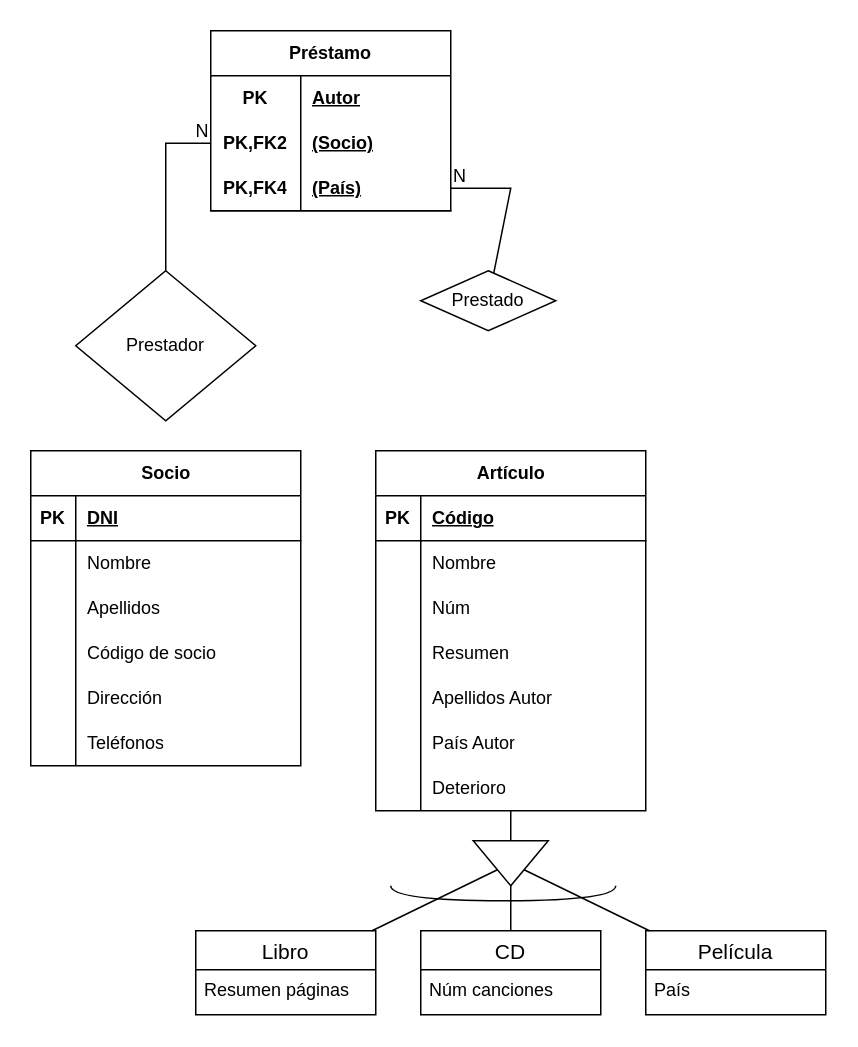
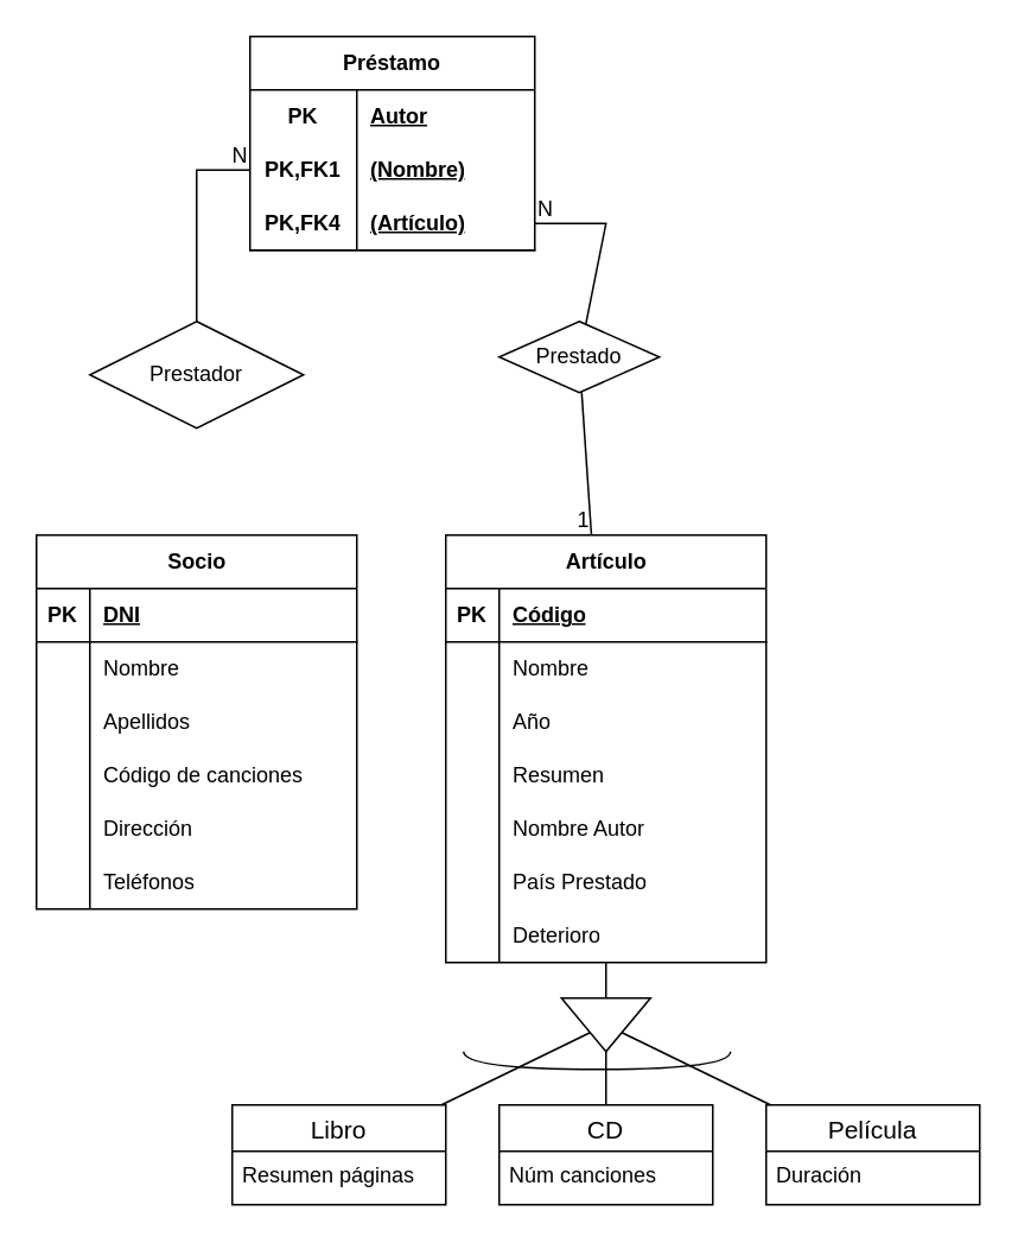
  <mxCell id="0" />
  <mxCell id="1" parent="0" />
  <mxCell id="2" value="Socio" style="shape=table;startSize=30;container=1;collapsible=1;childLayout=tableLayout;fixedRows=1;rowLines=0;fontStyle=1;align=center;resizeLast=1;html=1;" parent="1" vertex="1"><mxGeometry x="20" y="300" width="180" height="210" as="geometry" /></mxCell>
  <mxCell id="3" value="" style="shape=tableRow;horizontal=0;startSize=0;swimlaneHead=0;swimlaneBody=0;fillColor=none;collapsible=0;dropTarget=0;points=[[0,0.5],[1,0.5]];portConstraint=eastwest;top=0;left=0;right=0;bottom=1;" parent="2" vertex="1"><mxGeometry y="30" width="180" height="30" as="geometry" /></mxCell>
  <mxCell id="4" value="PK" style="shape=partialRectangle;connectable=0;fillColor=none;top=0;left=0;bottom=0;right=0;fontStyle=1;overflow=hidden;whiteSpace=wrap;html=1;" parent="3" vertex="1"><mxGeometry width="30" height="30" as="geometry"><mxRectangle width="30" height="30" as="alternateBounds" /></mxGeometry></mxCell>
  <mxCell id="5" value="DNI" style="shape=partialRectangle;connectable=0;fillColor=none;top=0;left=0;bottom=0;right=0;align=left;spacingLeft=6;fontStyle=5;overflow=hidden;whiteSpace=wrap;html=1;" parent="3" vertex="1"><mxGeometry x="30" width="150" height="30" as="geometry"><mxRectangle width="150" height="30" as="alternateBounds" /></mxGeometry></mxCell>
  <mxCell id="6" value="" style="shape=tableRow;horizontal=0;startSize=0;swimlaneHead=0;swimlaneBody=0;fillColor=none;collapsible=0;dropTarget=0;points=[[0,0.5],[1,0.5]];portConstraint=eastwest;top=0;left=0;right=0;bottom=0;" parent="2" vertex="1"><mxGeometry y="60" width="180" height="30" as="geometry" /></mxCell>
  <mxCell id="7" value="" style="shape=partialRectangle;connectable=0;fillColor=none;top=0;left=0;bottom=0;right=0;editable=1;overflow=hidden;whiteSpace=wrap;html=1;" parent="6" vertex="1"><mxGeometry width="30" height="30" as="geometry"><mxRectangle width="30" height="30" as="alternateBounds" /></mxGeometry></mxCell>
  <mxCell id="8" value="Nombre" style="shape=partialRectangle;connectable=0;fillColor=none;top=0;left=0;bottom=0;right=0;align=left;spacingLeft=6;overflow=hidden;whiteSpace=wrap;html=1;" parent="6" vertex="1"><mxGeometry x="30" width="150" height="30" as="geometry"><mxRectangle width="150" height="30" as="alternateBounds" /></mxGeometry></mxCell>
  <mxCell id="9" value="" style="shape=tableRow;horizontal=0;startSize=0;swimlaneHead=0;swimlaneBody=0;fillColor=none;collapsible=0;dropTarget=0;points=[[0,0.5],[1,0.5]];portConstraint=eastwest;top=0;left=0;right=0;bottom=0;" parent="2" vertex="1"><mxGeometry y="90" width="180" height="30" as="geometry" /></mxCell>
  <mxCell id="10" value="" style="shape=partialRectangle;connectable=0;fillColor=none;top=0;left=0;bottom=0;right=0;editable=1;overflow=hidden;whiteSpace=wrap;html=1;" parent="9" vertex="1"><mxGeometry width="30" height="30" as="geometry"><mxRectangle width="30" height="30" as="alternateBounds" /></mxGeometry></mxCell>
  <mxCell id="11" value="Apellidos" style="shape=partialRectangle;connectable=0;fillColor=none;top=0;left=0;bottom=0;right=0;align=left;spacingLeft=6;overflow=hidden;whiteSpace=wrap;html=1;" parent="9" vertex="1"><mxGeometry x="30" width="150" height="30" as="geometry"><mxRectangle width="150" height="30" as="alternateBounds" /></mxGeometry></mxCell>
  <mxCell id="12" value="" style="shape=tableRow;horizontal=0;startSize=0;swimlaneHead=0;swimlaneBody=0;fillColor=none;collapsible=0;dropTarget=0;points=[[0,0.5],[1,0.5]];portConstraint=eastwest;top=0;left=0;right=0;bottom=0;" parent="2" vertex="1"><mxGeometry y="120" width="180" height="30" as="geometry" /></mxCell>
  <mxCell id="13" value="" style="shape=partialRectangle;connectable=0;fillColor=none;top=0;left=0;bottom=0;right=0;editable=1;overflow=hidden;whiteSpace=wrap;html=1;" parent="12" vertex="1"><mxGeometry width="30" height="30" as="geometry"><mxRectangle width="30" height="30" as="alternateBounds" /></mxGeometry></mxCell>
- <mxCell id="14" value="Código de socio" style="shape=partialRectangle;connectable=0;fillColor=none;top=0;left=0;bottom=0;right=0;align=left;spacingLeft=6;overflow=hidden;whiteSpace=wrap;html=1;" parent="12" vertex="1"><mxGeometry x="30" width="150" height="30" as="geometry"><mxRectangle width="150" height="30" as="alternateBounds" /></mxGeometry></mxCell>
+ <mxCell id="14" value="Código de canciones" style="shape=partialRectangle;connectable=0;fillColor=none;top=0;left=0;bottom=0;right=0;align=left;spacingLeft=6;overflow=hidden;whiteSpace=wrap;html=1;" parent="12" vertex="1"><mxGeometry x="30" width="150" height="30" as="geometry"><mxRectangle width="150" height="30" as="alternateBounds" /></mxGeometry></mxCell>
  <mxCell id="15" value="" style="shape=tableRow;horizontal=0;startSize=0;swimlaneHead=0;swimlaneBody=0;fillColor=none;collapsible=0;dropTarget=0;points=[[0,0.5],[1,0.5]];portConstraint=eastwest;top=0;left=0;right=0;bottom=0;" parent="2" vertex="1"><mxGeometry y="150" width="180" height="30" as="geometry" /></mxCell>
  <mxCell id="16" value="" style="shape=partialRectangle;connectable=0;fillColor=none;top=0;left=0;bottom=0;right=0;editable=1;overflow=hidden;whiteSpace=wrap;html=1;" parent="15" vertex="1"><mxGeometry width="30" height="30" as="geometry"><mxRectangle width="30" height="30" as="alternateBounds" /></mxGeometry></mxCell>
  <mxCell id="17" value="Dirección" style="shape=partialRectangle;connectable=0;fillColor=none;top=0;left=0;bottom=0;right=0;align=left;spacingLeft=6;overflow=hidden;whiteSpace=wrap;html=1;" parent="15" vertex="1"><mxGeometry x="30" width="150" height="30" as="geometry"><mxRectangle width="150" height="30" as="alternateBounds" /></mxGeometry></mxCell>
  <mxCell id="18" value="" style="shape=tableRow;horizontal=0;startSize=0;swimlaneHead=0;swimlaneBody=0;fillColor=none;collapsible=0;dropTarget=0;points=[[0,0.5],[1,0.5]];portConstraint=eastwest;top=0;left=0;right=0;bottom=0;" parent="2" vertex="1"><mxGeometry y="180" width="180" height="30" as="geometry" /></mxCell>
  <mxCell id="19" value="" style="shape=partialRectangle;connectable=0;fillColor=none;top=0;left=0;bottom=0;right=0;editable=1;overflow=hidden;whiteSpace=wrap;html=1;" parent="18" vertex="1"><mxGeometry width="30" height="30" as="geometry"><mxRectangle width="30" height="30" as="alternateBounds" /></mxGeometry></mxCell>
  <mxCell id="20" value="Teléfonos" style="shape=partialRectangle;connectable=0;fillColor=none;top=0;left=0;bottom=0;right=0;align=left;spacingLeft=6;overflow=hidden;whiteSpace=wrap;html=1;" parent="18" vertex="1"><mxGeometry x="30" width="150" height="30" as="geometry"><mxRectangle width="150" height="30" as="alternateBounds" /></mxGeometry></mxCell>
  <mxCell id="21" value="Artículo" style="shape=table;startSize=30;container=1;collapsible=1;childLayout=tableLayout;fixedRows=1;rowLines=0;fontStyle=1;align=center;resizeLast=1;html=1;" parent="1" vertex="1"><mxGeometry x="250" y="300" width="180" height="240" as="geometry" /></mxCell>
  <mxCell id="22" value="" style="shape=tableRow;horizontal=0;startSize=0;swimlaneHead=0;swimlaneBody=0;fillColor=none;collapsible=0;dropTarget=0;points=[[0,0.5],[1,0.5]];portConstraint=eastwest;top=0;left=0;right=0;bottom=1;" parent="21" vertex="1"><mxGeometry y="30" width="180" height="30" as="geometry" /></mxCell>
  <mxCell id="23" value="PK" style="shape=partialRectangle;connectable=0;fillColor=none;top=0;left=0;bottom=0;right=0;fontStyle=1;overflow=hidden;whiteSpace=wrap;html=1;" parent="22" vertex="1"><mxGeometry width="30" height="30" as="geometry"><mxRectangle width="30" height="30" as="alternateBounds" /></mxGeometry></mxCell>
  <mxCell id="24" value="Código" style="shape=partialRectangle;connectable=0;fillColor=none;top=0;left=0;bottom=0;right=0;align=left;spacingLeft=6;fontStyle=5;overflow=hidden;whiteSpace=wrap;html=1;" parent="22" vertex="1"><mxGeometry x="30" width="150" height="30" as="geometry"><mxRectangle width="150" height="30" as="alternateBounds" /></mxGeometry></mxCell>
  <mxCell id="25" value="" style="shape=tableRow;horizontal=0;startSize=0;swimlaneHead=0;swimlaneBody=0;fillColor=none;collapsible=0;dropTarget=0;points=[[0,0.5],[1,0.5]];portConstraint=eastwest;top=0;left=0;right=0;bottom=0;" parent="21" vertex="1"><mxGeometry y="60" width="180" height="30" as="geometry" /></mxCell>
  <mxCell id="26" value="" style="shape=partialRectangle;connectable=0;fillColor=none;top=0;left=0;bottom=0;right=0;editable=1;overflow=hidden;whiteSpace=wrap;html=1;" parent="25" vertex="1"><mxGeometry width="30" height="30" as="geometry"><mxRectangle width="30" height="30" as="alternateBounds" /></mxGeometry></mxCell>
  <mxCell id="27" value="Nombre" style="shape=partialRectangle;connectable=0;fillColor=none;top=0;left=0;bottom=0;right=0;align=left;spacingLeft=6;overflow=hidden;whiteSpace=wrap;html=1;" parent="25" vertex="1"><mxGeometry x="30" width="150" height="30" as="geometry"><mxRectangle width="150" height="30" as="alternateBounds" /></mxGeometry></mxCell>
  <mxCell id="28" value="" style="shape=tableRow;horizontal=0;startSize=0;swimlaneHead=0;swimlaneBody=0;fillColor=none;collapsible=0;dropTarget=0;points=[[0,0.5],[1,0.5]];portConstraint=eastwest;top=0;left=0;right=0;bottom=0;" parent="21" vertex="1"><mxGeometry y="90" width="180" height="30" as="geometry" /></mxCell>
  <mxCell id="29" value="" style="shape=partialRectangle;connectable=0;fillColor=none;top=0;left=0;bottom=0;right=0;editable=1;overflow=hidden;whiteSpace=wrap;html=1;" parent="28" vertex="1"><mxGeometry width="30" height="30" as="geometry"><mxRectangle width="30" height="30" as="alternateBounds" /></mxGeometry></mxCell>
- <mxCell id="30" value="Núm" style="shape=partialRectangle;connectable=0;fillColor=none;top=0;left=0;bottom=0;right=0;align=left;spacingLeft=6;overflow=hidden;whiteSpace=wrap;html=1;" parent="28" vertex="1"><mxGeometry x="30" width="150" height="30" as="geometry"><mxRectangle width="150" height="30" as="alternateBounds" /></mxGeometry></mxCell>
+ <mxCell id="30" value="Año" style="shape=partialRectangle;connectable=0;fillColor=none;top=0;left=0;bottom=0;right=0;align=left;spacingLeft=6;overflow=hidden;whiteSpace=wrap;html=1;" parent="28" vertex="1"><mxGeometry x="30" width="150" height="30" as="geometry"><mxRectangle width="150" height="30" as="alternateBounds" /></mxGeometry></mxCell>
  <mxCell id="31" value="" style="shape=tableRow;horizontal=0;startSize=0;swimlaneHead=0;swimlaneBody=0;fillColor=none;collapsible=0;dropTarget=0;points=[[0,0.5],[1,0.5]];portConstraint=eastwest;top=0;left=0;right=0;bottom=0;" parent="21" vertex="1"><mxGeometry y="120" width="180" height="30" as="geometry" /></mxCell>
  <mxCell id="32" value="" style="shape=partialRectangle;connectable=0;fillColor=none;top=0;left=0;bottom=0;right=0;editable=1;overflow=hidden;whiteSpace=wrap;html=1;" parent="31" vertex="1"><mxGeometry width="30" height="30" as="geometry"><mxRectangle width="30" height="30" as="alternateBounds" /></mxGeometry></mxCell>
  <mxCell id="33" value="Resumen" style="shape=partialRectangle;connectable=0;fillColor=none;top=0;left=0;bottom=0;right=0;align=left;spacingLeft=6;overflow=hidden;whiteSpace=wrap;html=1;" parent="31" vertex="1"><mxGeometry x="30" width="150" height="30" as="geometry"><mxRectangle width="150" height="30" as="alternateBounds" /></mxGeometry></mxCell>
  <mxCell id="34" value="" style="shape=tableRow;horizontal=0;startSize=0;swimlaneHead=0;swimlaneBody=0;fillColor=none;collapsible=0;dropTarget=0;points=[[0,0.5],[1,0.5]];portConstraint=eastwest;top=0;left=0;right=0;bottom=0;" parent="21" vertex="1"><mxGeometry y="150" width="180" height="30" as="geometry" /></mxCell>
  <mxCell id="35" value="" style="shape=partialRectangle;connectable=0;fillColor=none;top=0;left=0;bottom=0;right=0;editable=1;overflow=hidden;whiteSpace=wrap;html=1;" parent="34" vertex="1"><mxGeometry width="30" height="30" as="geometry"><mxRectangle width="30" height="30" as="alternateBounds" /></mxGeometry></mxCell>
- <mxCell id="36" value="Apellidos Autor" style="shape=partialRectangle;connectable=0;fillColor=none;top=0;left=0;bottom=0;right=0;align=left;spacingLeft=6;overflow=hidden;whiteSpace=wrap;html=1;" parent="34" vertex="1"><mxGeometry x="30" width="150" height="30" as="geometry"><mxRectangle width="150" height="30" as="alternateBounds" /></mxGeometry></mxCell>
+ <mxCell id="36" value="Nombre Autor" style="shape=partialRectangle;connectable=0;fillColor=none;top=0;left=0;bottom=0;right=0;align=left;spacingLeft=6;overflow=hidden;whiteSpace=wrap;html=1;" parent="34" vertex="1"><mxGeometry x="30" width="150" height="30" as="geometry"><mxRectangle width="150" height="30" as="alternateBounds" /></mxGeometry></mxCell>
  <mxCell id="37" value="" style="shape=tableRow;horizontal=0;startSize=0;swimlaneHead=0;swimlaneBody=0;fillColor=none;collapsible=0;dropTarget=0;points=[[0,0.5],[1,0.5]];portConstraint=eastwest;top=0;left=0;right=0;bottom=0;" parent="21" vertex="1"><mxGeometry y="180" width="180" height="30" as="geometry" /></mxCell>
  <mxCell id="38" value="" style="shape=partialRectangle;connectable=0;fillColor=none;top=0;left=0;bottom=0;right=0;editable=1;overflow=hidden;whiteSpace=wrap;html=1;" parent="37" vertex="1"><mxGeometry width="30" height="30" as="geometry"><mxRectangle width="30" height="30" as="alternateBounds" /></mxGeometry></mxCell>
- <mxCell id="39" value="País Autor" style="shape=partialRectangle;connectable=0;fillColor=none;top=0;left=0;bottom=0;right=0;align=left;spacingLeft=6;overflow=hidden;whiteSpace=wrap;html=1;" parent="37" vertex="1"><mxGeometry x="30" width="150" height="30" as="geometry"><mxRectangle width="150" height="30" as="alternateBounds" /></mxGeometry></mxCell>
+ <mxCell id="39" value="País Prestado" style="shape=partialRectangle;connectable=0;fillColor=none;top=0;left=0;bottom=0;right=0;align=left;spacingLeft=6;overflow=hidden;whiteSpace=wrap;html=1;" parent="37" vertex="1"><mxGeometry x="30" width="150" height="30" as="geometry"><mxRectangle width="150" height="30" as="alternateBounds" /></mxGeometry></mxCell>
  <mxCell id="40" value="" style="shape=tableRow;horizontal=0;startSize=0;swimlaneHead=0;swimlaneBody=0;fillColor=none;collapsible=0;dropTarget=0;points=[[0,0.5],[1,0.5]];portConstraint=eastwest;top=0;left=0;right=0;bottom=0;" parent="21" vertex="1"><mxGeometry y="210" width="180" height="30" as="geometry" /></mxCell>
  <mxCell id="41" value="" style="shape=partialRectangle;connectable=0;fillColor=none;top=0;left=0;bottom=0;right=0;editable=1;overflow=hidden;whiteSpace=wrap;html=1;" parent="40" vertex="1"><mxGeometry width="30" height="30" as="geometry"><mxRectangle width="30" height="30" as="alternateBounds" /></mxGeometry></mxCell>
  <mxCell id="42" value="Deterioro" style="shape=partialRectangle;connectable=0;fillColor=none;top=0;left=0;bottom=0;right=0;align=left;spacingLeft=6;overflow=hidden;whiteSpace=wrap;html=1;" parent="40" vertex="1"><mxGeometry x="30" width="150" height="30" as="geometry"><mxRectangle width="150" height="30" as="alternateBounds" /></mxGeometry></mxCell>
  <mxCell id="43" value="Libro" style="swimlane;fontStyle=0;childLayout=stackLayout;horizontal=1;startSize=26;horizontalStack=0;resizeParent=1;resizeParentMax=0;resizeLast=0;collapsible=1;marginBottom=0;align=center;fontSize=14;" parent="1" vertex="1"><mxGeometry x="130" y="620" width="120" height="56" as="geometry" /></mxCell>
  <mxCell id="44" value="Resumen páginas" style="text;strokeColor=none;fillColor=none;spacingLeft=4;spacingRight=4;overflow=hidden;rotatable=0;points=[[0,0.5],[1,0.5]];portConstraint=eastwest;fontSize=12;whiteSpace=wrap;html=1;" parent="43" vertex="1"><mxGeometry y="26" width="120" height="30" as="geometry" /></mxCell>
  <mxCell id="45" value="CD" style="swimlane;fontStyle=0;childLayout=stackLayout;horizontal=1;startSize=26;horizontalStack=0;resizeParent=1;resizeParentMax=0;resizeLast=0;collapsible=1;marginBottom=0;align=center;fontSize=14;" parent="1" vertex="1"><mxGeometry x="280" y="620" width="120" height="56" as="geometry" /></mxCell>
  <mxCell id="46" value="Núm canciones" style="text;strokeColor=none;fillColor=none;spacingLeft=4;spacingRight=4;overflow=hidden;rotatable=0;points=[[0,0.5],[1,0.5]];portConstraint=eastwest;fontSize=12;whiteSpace=wrap;html=1;" parent="45" vertex="1"><mxGeometry y="26" width="120" height="30" as="geometry" /></mxCell>
  <mxCell id="47" value="Película" style="swimlane;fontStyle=0;childLayout=stackLayout;horizontal=1;startSize=26;horizontalStack=0;resizeParent=1;resizeParentMax=0;resizeLast=0;collapsible=1;marginBottom=0;align=center;fontSize=14;" parent="1" vertex="1"><mxGeometry x="430" y="620" width="120" height="56" as="geometry" /></mxCell>
- <mxCell id="48" value="País" style="text;strokeColor=none;fillColor=none;spacingLeft=4;spacingRight=4;overflow=hidden;rotatable=0;points=[[0,0.5],[1,0.5]];portConstraint=eastwest;fontSize=12;whiteSpace=wrap;html=1;" parent="47" vertex="1"><mxGeometry y="26" width="120" height="30" as="geometry" /></mxCell>
+ <mxCell id="48" value="Duración" style="text;strokeColor=none;fillColor=none;spacingLeft=4;spacingRight=4;overflow=hidden;rotatable=0;points=[[0,0.5],[1,0.5]];portConstraint=eastwest;fontSize=12;whiteSpace=wrap;html=1;" parent="47" vertex="1"><mxGeometry y="26" width="120" height="30" as="geometry" /></mxCell>
  <mxCell id="49" value="" style="triangle;whiteSpace=wrap;html=1;rotation=90;" parent="1" vertex="1"><mxGeometry x="325" y="550" width="30" height="50" as="geometry" /></mxCell>
  <mxCell id="50" value="" style="endArrow=none;html=1;rounded=0;" parent="1" source="49" target="21" edge="1"><mxGeometry width="50" height="50" relative="1" as="geometry"><mxPoint x="150" y="640" as="sourcePoint" /><mxPoint x="200" y="590" as="targetPoint" /></mxGeometry></mxCell>
  <mxCell id="51" value="" style="endArrow=none;html=1;rounded=0;" parent="1" source="43" target="49" edge="1"><mxGeometry width="50" height="50" relative="1" as="geometry"><mxPoint x="190" y="630" as="sourcePoint" /><mxPoint x="240" y="580" as="targetPoint" /></mxGeometry></mxCell>
  <mxCell id="52" value="" style="endArrow=none;html=1;rounded=0;" parent="1" source="49" target="45" edge="1"><mxGeometry width="50" height="50" relative="1" as="geometry"><mxPoint x="150" y="620" as="sourcePoint" /><mxPoint x="200" y="570" as="targetPoint" /></mxGeometry></mxCell>
  <mxCell id="53" value="" style="endArrow=none;html=1;rounded=0;" parent="1" source="49" target="47" edge="1"><mxGeometry width="50" height="50" relative="1" as="geometry"><mxPoint x="450" y="580" as="sourcePoint" /><mxPoint x="500" y="530" as="targetPoint" /></mxGeometry></mxCell>
  <mxCell id="54" value="" style="shape=requiredInterface;html=1;verticalLabelPosition=bottom;sketch=0;rotation=90;" parent="1" vertex="1"><mxGeometry x="330" y="520" width="10" height="150" as="geometry" /></mxCell>
  <mxCell id="55" value="Préstamo" style="shape=table;startSize=30;container=1;collapsible=1;childLayout=tableLayout;fixedRows=1;rowLines=0;fontStyle=1;align=center;resizeLast=1;html=1;whiteSpace=wrap;" parent="1" vertex="1"><mxGeometry x="140" y="20" width="160" height="120" as="geometry" /></mxCell>
  <mxCell id="56" value="" style="shape=tableRow;horizontal=0;startSize=0;swimlaneHead=0;swimlaneBody=0;fillColor=none;collapsible=0;dropTarget=0;points=[[0,0.5],[1,0.5]];portConstraint=eastwest;top=0;left=0;right=0;bottom=0;html=1;" parent="55" vertex="1"><mxGeometry y="30" width="160" height="30" as="geometry" /></mxCell>
  <mxCell id="57" value="PK" style="shape=partialRectangle;connectable=0;fillColor=none;top=0;left=0;bottom=0;right=0;fontStyle=1;overflow=hidden;html=1;whiteSpace=wrap;" parent="56" vertex="1"><mxGeometry width="60" height="30" as="geometry"><mxRectangle width="60" height="30" as="alternateBounds" /></mxGeometry></mxCell>
  <mxCell id="58" value="Autor" style="shape=partialRectangle;connectable=0;fillColor=none;top=0;left=0;bottom=0;right=0;align=left;spacingLeft=6;fontStyle=5;overflow=hidden;html=1;whiteSpace=wrap;" parent="56" vertex="1"><mxGeometry x="60" width="100" height="30" as="geometry"><mxRectangle width="100" height="30" as="alternateBounds" /></mxGeometry></mxCell>
  <mxCell id="59" value="" style="shape=tableRow;horizontal=0;startSize=0;swimlaneHead=0;swimlaneBody=0;fillColor=none;collapsible=0;dropTarget=0;points=[[0,0.5],[1,0.5]];portConstraint=eastwest;top=0;left=0;right=0;bottom=0;html=1;" parent="55" vertex="1"><mxGeometry y="60" width="160" height="30" as="geometry" /></mxCell>
- <mxCell id="60" value="PK,FK2" style="shape=partialRectangle;connectable=0;fillColor=none;top=0;left=0;bottom=0;right=0;fontStyle=1;overflow=hidden;html=1;whiteSpace=wrap;" parent="59" vertex="1"><mxGeometry width="60" height="30" as="geometry"><mxRectangle width="60" height="30" as="alternateBounds" /></mxGeometry></mxCell>
- <mxCell id="61" value="(Socio)" style="shape=partialRectangle;connectable=0;fillColor=none;top=0;left=0;bottom=0;right=0;align=left;spacingLeft=6;fontStyle=5;overflow=hidden;html=1;whiteSpace=wrap;" parent="59" vertex="1"><mxGeometry x="60" width="100" height="30" as="geometry"><mxRectangle width="100" height="30" as="alternateBounds" /></mxGeometry></mxCell>
+ <mxCell id="60" value="PK,FK1" style="shape=partialRectangle;connectable=0;fillColor=none;top=0;left=0;bottom=0;right=0;fontStyle=1;overflow=hidden;html=1;whiteSpace=wrap;" parent="59" vertex="1"><mxGeometry width="60" height="30" as="geometry"><mxRectangle width="60" height="30" as="alternateBounds" /></mxGeometry></mxCell>
+ <mxCell id="61" value="(Nombre)" style="shape=partialRectangle;connectable=0;fillColor=none;top=0;left=0;bottom=0;right=0;align=left;spacingLeft=6;fontStyle=5;overflow=hidden;html=1;whiteSpace=wrap;" parent="59" vertex="1"><mxGeometry x="60" width="100" height="30" as="geometry"><mxRectangle width="100" height="30" as="alternateBounds" /></mxGeometry></mxCell>
  <mxCell id="62" value="" style="shape=tableRow;horizontal=0;startSize=0;swimlaneHead=0;swimlaneBody=0;fillColor=none;collapsible=0;dropTarget=0;points=[[0,0.5],[1,0.5]];portConstraint=eastwest;top=0;left=0;right=0;bottom=1;html=1;" parent="55" vertex="1"><mxGeometry y="90" width="160" height="30" as="geometry" /></mxCell>
  <mxCell id="63" value="PK,FK4" style="shape=partialRectangle;connectable=0;fillColor=none;top=0;left=0;bottom=0;right=0;fontStyle=1;overflow=hidden;html=1;whiteSpace=wrap;" parent="62" vertex="1"><mxGeometry width="60" height="30" as="geometry"><mxRectangle width="60" height="30" as="alternateBounds" /></mxGeometry></mxCell>
- <mxCell id="64" value="(País)" style="shape=partialRectangle;connectable=0;fillColor=none;top=0;left=0;bottom=0;right=0;align=left;spacingLeft=6;fontStyle=5;overflow=hidden;html=1;whiteSpace=wrap;" parent="62" vertex="1"><mxGeometry x="60" width="100" height="30" as="geometry"><mxRectangle width="100" height="30" as="alternateBounds" /></mxGeometry></mxCell>
- <mxCell id="65" value="Prestador" style="shape=rhombus;perimeter=rhombusPerimeter;whiteSpace=wrap;html=1;align=center;" parent="1" vertex="1"><mxGeometry x="50" y="180" width="120" height="100" as="geometry" /></mxCell>
+ <mxCell id="64" value="(Artículo)" style="shape=partialRectangle;connectable=0;fillColor=none;top=0;left=0;bottom=0;right=0;align=left;spacingLeft=6;fontStyle=5;overflow=hidden;html=1;whiteSpace=wrap;" parent="62" vertex="1"><mxGeometry x="60" width="100" height="30" as="geometry"><mxRectangle width="100" height="30" as="alternateBounds" /></mxGeometry></mxCell>
+ <mxCell id="65" value="Prestador" style="shape=rhombus;perimeter=rhombusPerimeter;whiteSpace=wrap;html=1;align=center;" parent="1" vertex="1"><mxGeometry x="50" y="180" width="120" height="60" as="geometry" /></mxCell>
  <mxCell id="66" value="Prestado" style="shape=rhombus;perimeter=rhombusPerimeter;whiteSpace=wrap;html=1;align=center;" parent="1" vertex="1"><mxGeometry x="280" y="180" width="90" height="40" as="geometry" /></mxCell>
  <mxCell id="67" value="" style="endArrow=none;html=1;rounded=0;entryX=0;entryY=0.5;entryDx=0;entryDy=0;exitX=0.5;exitY=0;exitDx=0;exitDy=0;" parent="1" source="65" target="59" edge="1"><mxGeometry relative="1" as="geometry"><mxPoint x="-70" y="110" as="sourcePoint" /><mxPoint x="90" y="110" as="targetPoint" /><Array as="points"><mxPoint x="110" y="95" /></Array></mxGeometry></mxCell>
  <mxCell id="68" value="N" style="resizable=0;html=1;whiteSpace=wrap;align=right;verticalAlign=bottom;" parent="67" connectable="0" vertex="1"><mxGeometry x="1" relative="1" as="geometry" /></mxCell>
  <mxCell id="69" value="" style="endArrow=none;html=1;rounded=0;exitX=1;exitY=0.5;exitDx=0;exitDy=0;" parent="1" source="62" target="66" edge="1"><mxGeometry relative="1" as="geometry"><mxPoint x="450" y="90" as="sourcePoint" /><mxPoint x="610" y="90" as="targetPoint" /><Array as="points"><mxPoint x="340" y="125" /></Array></mxGeometry></mxCell>
  <mxCell id="70" value="N" style="resizable=0;html=1;whiteSpace=wrap;align=left;verticalAlign=bottom;" parent="69" connectable="0" vertex="1"><mxGeometry x="-1" relative="1" as="geometry" /></mxCell>
+ <mxCell id="71" value="" style="endArrow=none;html=1;rounded=0;" parent="1" source="66" target="21" edge="1"><mxGeometry relative="1" as="geometry"><mxPoint x="220" y="250" as="sourcePoint" /><mxPoint x="380" y="250" as="targetPoint" /></mxGeometry></mxCell>
+ <mxCell id="72" value="1" style="resizable=0;html=1;whiteSpace=wrap;align=right;verticalAlign=bottom;" parent="71" connectable="0" vertex="1"><mxGeometry x="1" relative="1" as="geometry" /></mxCell>
